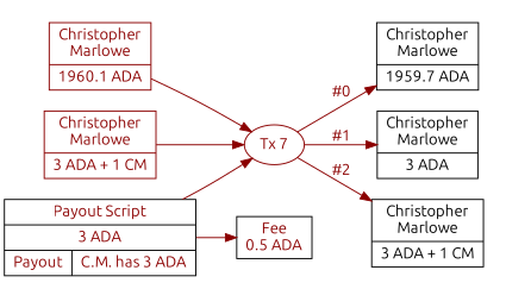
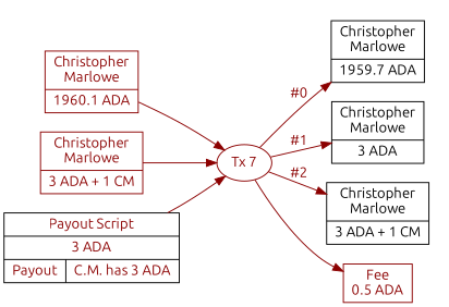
  digraph {
    fontname=Ubuntu
    rankdir=LR
    node [color=darkred fontcolor=darkred fontname=Ubuntu shape=record]
    edge [color=darkred fontcolor=darkred fontname=Ubuntu]
    n1 [label="Christopher\nMarlowe|1960.1 ADA"]
    n2 [label="Christopher\nMarlowe|3 ADA + 1 CM"]
    n3 [color=black fontcolor=black label="Christopher\nMarlowe|1959.7 ADA"]
    n4 [color=black fontcolor=black label="Christopher\nMarlowe|3 ADA"]
    n5 [color=black fontcolor=black label="Christopher\nMarlowe|3 ADA + 1 CM"]
    n6 [label="Tx 7" shape=oval]
-   n7 [color=black label="Fee\n0.5 ADA"]
+   n7 [label="Fee\n0.5 ADA"]
    n8 [color=black label="Payout Script|3 ADA|{Payout|C.M. has 3 ADA}"]
    subgraph cluster_1 {
      peripheries=0
      n1
      n2
    }
    subgraph cluster_2 {
      peripheries=0
      n3
      n4
      n5
    }
    n1 -> n6
    n2 -> n6
    n6 -> n3 [label="#0"]
    n6 -> n4 [label="#1"]
    n6 -> n5 [label="#2"]
-   n8 -> n7
+   n6 -> n7
    n8 -> n6
  }
